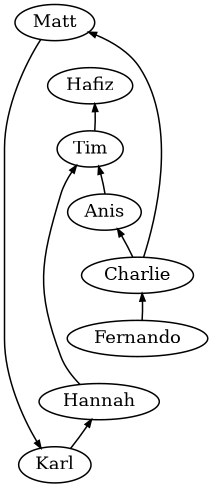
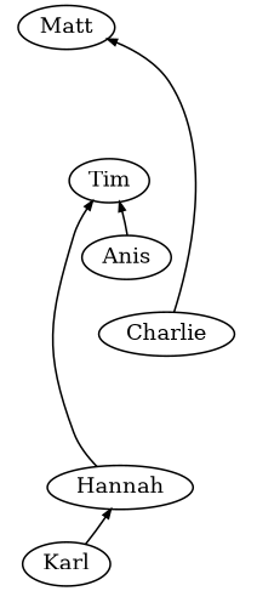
  digraph {
    node [fontsize=24 penwidth=2]
    edge [penwidth=2]
    Matt
-   Hafiz
    Karl
    Tim
    Hannah
    Anis
    Charlie
-   Fernando
-   Matt -> Hafiz [style=invis]
-   Matt -> Karl
-   Hafiz -> Tim [style=invis]
    Karl -> Matt [style=invis]
    Karl -> Hannah
-   Tim -> Hafiz
    Tim -> Anis [style=invis]
    Hannah -> Karl [style=invis]
    Hannah -> Tim
    Anis -> Tim
    Anis -> Charlie [style=invis]
    Charlie -> Matt
-   Charlie -> Anis
-   Charlie -> Fernando [style=invis]
-   Fernando -> Hannah [style=invis]
-   Fernando -> Charlie
  }
